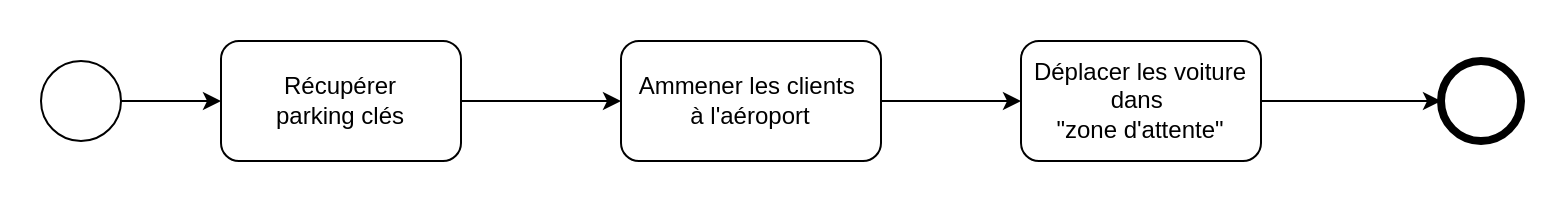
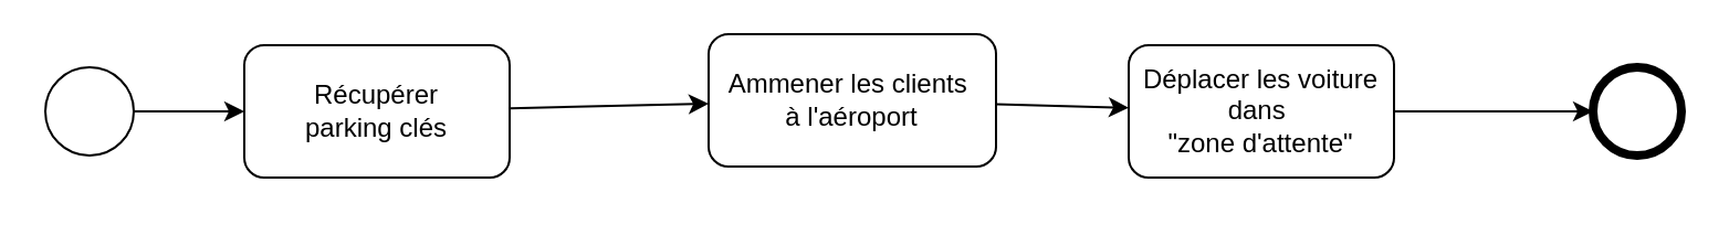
  <mxCell id="0" />
  <mxCell id="1" parent="0" />
  <mxCell id="2" value="" style="edgeStyle=none;html=1;" edge="1" parent="1" source="3" target="8"><mxGeometry relative="1" as="geometry" /></mxCell>
  <mxCell id="3" value="Récupérer&lt;br&gt;parking clés" style="rounded=1;whiteSpace=wrap;html=1;" vertex="1" parent="1"><mxGeometry x="110" y="20" width="120" height="60" as="geometry" /></mxCell>
  <mxCell id="4" value="" style="ellipse;whiteSpace=wrap;html=1;aspect=fixed;" vertex="1" parent="1"><mxGeometry x="20" y="30" width="40" height="40" as="geometry" /></mxCell>
  <mxCell id="5" value="" style="endArrow=classic;html=1;exitX=1;exitY=0.5;exitDx=0;exitDy=0;entryX=0;entryY=0.5;entryDx=0;entryDy=0;" edge="1" parent="1" source="4" target="3"><mxGeometry width="50" height="50" relative="1" as="geometry"><mxPoint x="320" y="150" as="sourcePoint" /><mxPoint x="370" y="100" as="targetPoint" /></mxGeometry></mxCell>
  <mxCell id="6" value="" style="ellipse;whiteSpace=wrap;html=1;aspect=fixed;strokeWidth=4;" vertex="1" parent="1"><mxGeometry x="720" y="30" width="40" height="40" as="geometry" /></mxCell>
  <mxCell id="7" value="" style="edgeStyle=none;html=1;" edge="1" parent="1" source="8" target="10"><mxGeometry relative="1" as="geometry" /></mxCell>
- <mxCell id="8" value="Ammener les clients&amp;nbsp;&lt;br&gt;à l'aéroport" style="rounded=1;whiteSpace=wrap;html=1;" vertex="1" parent="1"><mxGeometry x="310" y="20" width="130" height="60" as="geometry" /></mxCell>
+ <mxCell id="8" value="Ammener les clients&amp;nbsp;&lt;br&gt;à l'aéroport" style="rounded=1;whiteSpace=wrap;html=1;" vertex="1" parent="1"><mxGeometry x="320" y="15" width="130" height="60" as="geometry" /></mxCell>
  <mxCell id="9" style="edgeStyle=none;html=1;entryX=0;entryY=0.5;entryDx=0;entryDy=0;" edge="1" parent="1" source="10" target="6"><mxGeometry relative="1" as="geometry" /></mxCell>
  <mxCell id="10" value="Déplacer les voiture dans&amp;nbsp;&lt;br&gt;&quot;zone d'attente&quot;" style="rounded=1;whiteSpace=wrap;html=1;" vertex="1" parent="1"><mxGeometry x="510" y="20" width="120" height="60" as="geometry" /></mxCell>
